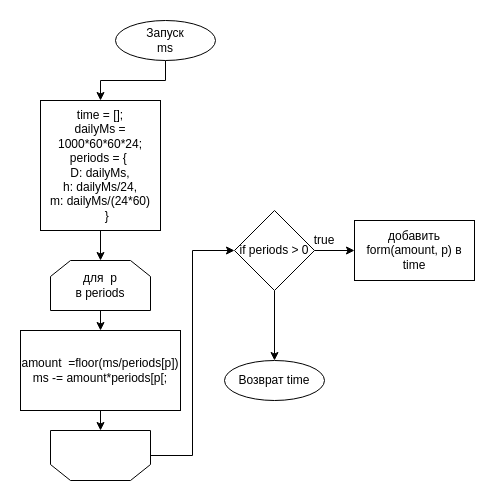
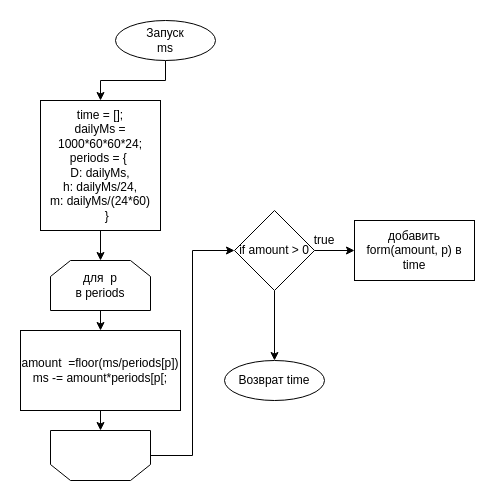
  <mxCell id="0" />
  <mxCell id="1" parent="0" />
  <mxCell id="2" style="edgeStyle=orthogonalEdgeStyle;rounded=0;orthogonalLoop=1;jettySize=auto;html=1;exitX=0.5;exitY=1;exitDx=0;exitDy=0;entryX=0.5;entryY=0;entryDx=0;entryDy=0;" parent="1" source="15" target="4" edge="1"><mxGeometry relative="1" as="geometry"><mxPoint x="100" y="80" as="sourcePoint" /></mxGeometry></mxCell>
  <mxCell id="3" style="edgeStyle=orthogonalEdgeStyle;rounded=0;orthogonalLoop=1;jettySize=auto;html=1;exitX=0.5;exitY=1;exitDx=0;exitDy=0;entryX=0.5;entryY=0;entryDx=0;entryDy=0;" parent="1" source="4" target="13" edge="1"><mxGeometry relative="1" as="geometry"><mxPoint x="100" y="250" as="targetPoint" /></mxGeometry></mxCell>
  <mxCell id="4" value="time = [];&lt;br&gt;dailyMs = 1000*60*60*24;&lt;br&gt;&lt;div&gt;periods = {&amp;nbsp;&lt;/div&gt;&lt;div&gt;D: dailyMs,&lt;/div&gt;&lt;div&gt;&lt;span&gt;h: dailyMs/24,&lt;/span&gt;&lt;/div&gt;&lt;div&gt;&lt;span&gt;m: dailyMs/(24*60)&lt;/span&gt;&lt;/div&gt;&lt;div&gt;&amp;nbsp; &amp;nbsp; }&lt;/div&gt;" style="rounded=0;whiteSpace=wrap;html=1;" parent="1" vertex="1"><mxGeometry x="40" y="100" width="120" height="130" as="geometry" /></mxCell>
  <mxCell id="5" style="edgeStyle=orthogonalEdgeStyle;rounded=0;orthogonalLoop=1;jettySize=auto;html=1;exitX=0.5;exitY=1;exitDx=0;exitDy=0;entryX=0.5;entryY=0;entryDx=0;entryDy=0;entryPerimeter=0;" parent="1" target="7" edge="1"><mxGeometry relative="1" as="geometry"><mxPoint x="100" y="310" as="sourcePoint" /></mxGeometry></mxCell>
  <mxCell id="6" style="edgeStyle=orthogonalEdgeStyle;rounded=0;orthogonalLoop=1;jettySize=auto;html=1;exitX=0.5;exitY=1;exitDx=0;exitDy=0;entryX=0.5;entryY=1;entryDx=0;entryDy=0;" edge="1" parent="1" source="7" target="17"><mxGeometry relative="1" as="geometry" /></mxCell>
  <mxCell id="7" value="amount&amp;nbsp; =floor(ms/periods[p])&lt;br&gt;ms -= amount*periods[p[;" style="rounded=0;whiteSpace=wrap;html=1;" parent="1" vertex="1"><mxGeometry x="20" y="330" width="160" height="80" as="geometry" /></mxCell>
  <mxCell id="8" style="edgeStyle=orthogonalEdgeStyle;rounded=0;orthogonalLoop=1;jettySize=auto;html=1;exitX=1;exitY=0.5;exitDx=0;exitDy=0;entryX=0;entryY=0.5;entryDx=0;entryDy=0;" parent="1" source="10" target="11" edge="1"><mxGeometry relative="1" as="geometry" /></mxCell>
  <mxCell id="9" style="edgeStyle=orthogonalEdgeStyle;rounded=0;orthogonalLoop=1;jettySize=auto;html=1;exitX=0.5;exitY=1;exitDx=0;exitDy=0;entryX=0.5;entryY=0;entryDx=0;entryDy=0;" parent="1" source="10" target="14" edge="1"><mxGeometry relative="1" as="geometry" /></mxCell>
- <mxCell id="10" value="if periods &amp;gt; 0" style="rhombus;whiteSpace=wrap;html=1;" parent="1" vertex="1"><mxGeometry x="234" y="210" width="80" height="80" as="geometry" /></mxCell>
+ <mxCell id="10" value="if amount &amp;gt; 0" style="rhombus;whiteSpace=wrap;html=1;" parent="1" vertex="1"><mxGeometry x="234" y="210" width="80" height="80" as="geometry" /></mxCell>
  <mxCell id="11" value="добавить form(amount, p) в time" style="rounded=0;whiteSpace=wrap;html=1;" parent="1" vertex="1"><mxGeometry x="354" y="220" width="120" height="60" as="geometry" /></mxCell>
  <mxCell id="12" value="true" style="text;html=1;strokeColor=none;fillColor=none;align=center;verticalAlign=middle;whiteSpace=wrap;rounded=0;" parent="1" vertex="1"><mxGeometry x="304" y="230" width="40" height="20" as="geometry" /></mxCell>
  <mxCell id="13" value="&lt;span style=&quot;white-space: normal&quot;&gt;для&amp;nbsp; p&lt;/span&gt;&lt;br style=&quot;white-space: normal&quot;&gt;&lt;span style=&quot;white-space: normal&quot;&gt;в periods&lt;/span&gt;" style="shape=loopLimit;whiteSpace=wrap;html=1;" parent="1" vertex="1"><mxGeometry x="50" y="260" width="100" height="50" as="geometry" /></mxCell>
  <mxCell id="14" value="Возврат time" style="ellipse;whiteSpace=wrap;html=1;align=center;container=1;recursiveResize=0;treeFolding=1;treeMoving=1;" parent="1" vertex="1"><mxGeometry x="224" y="360" width="100" height="40" as="geometry" /></mxCell>
  <mxCell id="15" value="Запуск&lt;br&gt;ms" style="ellipse;whiteSpace=wrap;html=1;align=center;container=1;recursiveResize=0;treeFolding=1;treeMoving=1;" parent="1" vertex="1"><mxGeometry x="115" y="20" width="100" height="40" as="geometry" /></mxCell>
  <mxCell id="16" style="edgeStyle=orthogonalEdgeStyle;rounded=0;orthogonalLoop=1;jettySize=auto;html=1;exitX=0;exitY=0.5;exitDx=0;exitDy=0;entryX=0;entryY=0.5;entryDx=0;entryDy=0;" edge="1" parent="1" source="17" target="10"><mxGeometry relative="1" as="geometry" /></mxCell>
  <mxCell id="17" value="" style="shape=loopLimit;whiteSpace=wrap;html=1;rotation=180;" vertex="1" parent="1"><mxGeometry x="50" y="430" width="100" height="50" as="geometry" /></mxCell>
